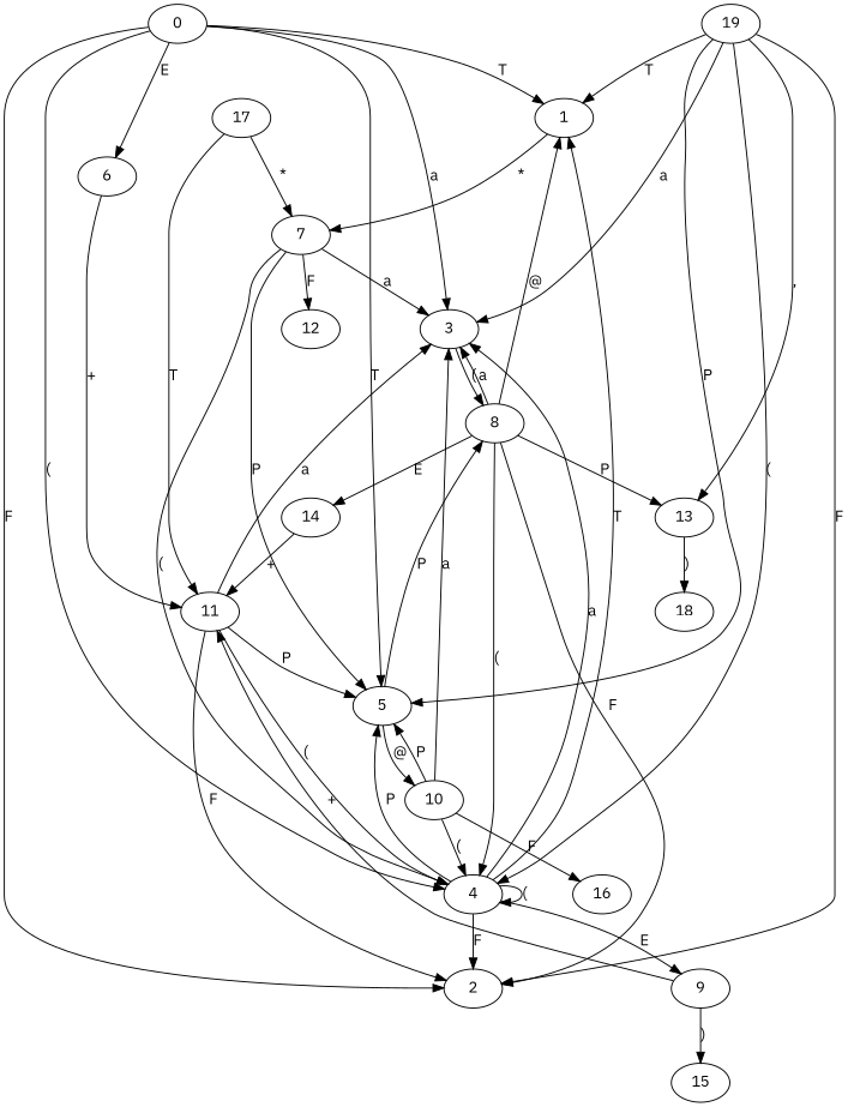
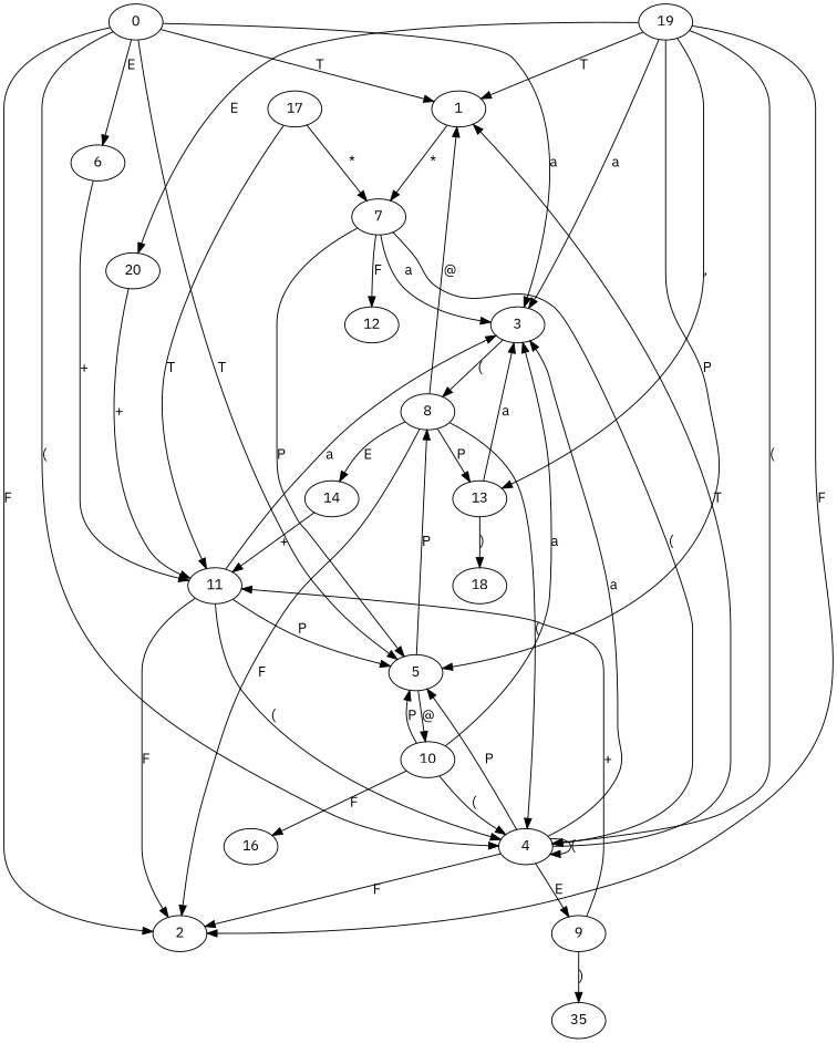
  digraph {
    fontname="IBM Plex Sans"
    rankdir=TB
    node [fontname="IBM Plex Sans"]
    edge [fontname="IBM Plex Sans"]
    0
    1
    2
    3
    4
    5
    6
    7
    8
    9
    10
    11
    12
    13
    14
-   15
+   15 [label=35]
    16
    18
    17
    19
+   20
    0 -> 1 [label=T]
    0 -> 2 [label=F]
    0 -> 3 [label=a]
    0 -> 4 [label="("]
    0 -> 5 [label=T]
    0 -> 6 [label=E]
    1 -> 7 [label="*"]
    3 -> 8 [label="("]
    4 -> 1 [label=T]
    4 -> 2 [label=F]
    4 -> 3 [label=a]
    4 -> 4 [label="("]
    4 -> 5 [label=P]
    4 -> 9 [label=E]
    5 -> 8 [label=P]
    5 -> 10 [label="@"]
    6 -> 11 [label="+"]
    7 -> 3 [label=a]
    7 -> 4 [label="("]
    7 -> 5 [label=P]
    7 -> 12 [label=F]
    8 -> 1 [label="@"]
    8 -> 2 [label=F]
-   8 -> 3 [label=a]
+   13 -> 3 [label=a]
    8 -> 4 [label="("]
    8 -> 13 [label=P]
    8 -> 14 [label=E]
    9 -> 11 [label="+"]
    9 -> 15 [label=")"]
    10 -> 3 [label=a]
    10 -> 4 [label="("]
    10 -> 5 [label=P]
    10 -> 16 [label=F]
    11 -> 2 [label=F]
    11 -> 3 [label=a]
    11 -> 4 [label="("]
    11 -> 5 [label=P]
    13 -> 18 [label=")"]
    14 -> 11 [label="+"]
    17 -> 7 [label="*"]
    17 -> 11 [label=T]
    19 -> 1 [label=T]
    19 -> 2 [label=F]
    19 -> 3 [label=a]
    19 -> 4 [label="("]
    19 -> 5 [label=P]
    19 -> 13 [label=","]
+   19 -> 20 [label=E]
+   20 -> 11 [label="+"]
  }
